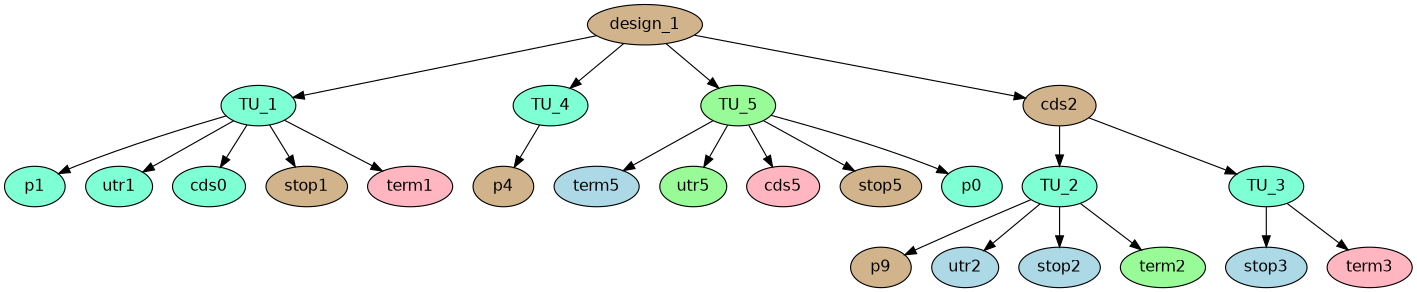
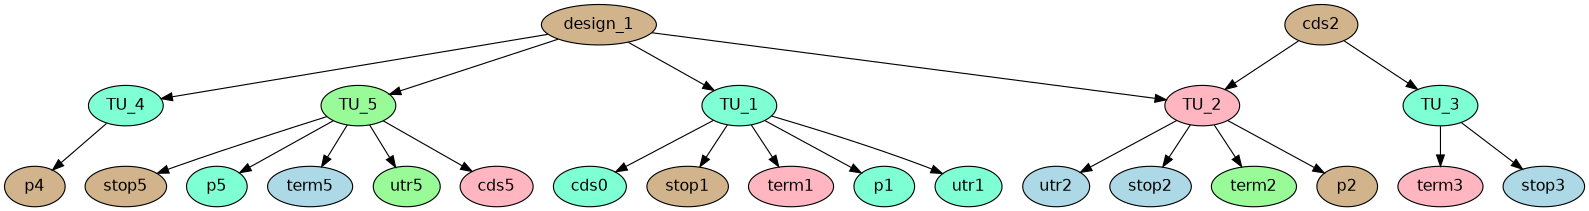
  digraph {
    fontname="DejaVu Sans"
    node [fillcolor=aquamarine fontname="DejaVu Sans" style=filled]
    edge [fontname="DejaVu Sans"]
    n1 [fillcolor=tan label=design_1]
    n2 [label=TU_1]
-   n3 [label=TU_2]
+   n3 [fillcolor=lightpink label=TU_2]
    n4 [label=TU_4]
    n5 [fillcolor=palegreen label=TU_5]
    n6 [label=p1]
    n7 [label=utr1]
    n8 [label=cds0]
    n9 [fillcolor=tan label=stop1]
    n10 [fillcolor=lightpink label=term1]
-   n11 [fillcolor=tan label=p9]
+   n11 [fillcolor=tan label=p2]
    n12 [fillcolor=lightblue label=utr2]
    n13 [fillcolor=lightblue label=stop2]
    n14 [fillcolor=palegreen label=term2]
    n15 [fillcolor=tan label=p4]
    n16 [fillcolor=lightblue label=term5]
    n17 [fillcolor=palegreen label=utr5]
    n18 [fillcolor=lightpink label=cds5]
    n19 [fillcolor=tan label=stop5]
-   n20 [label=p0]
+   n20 [label=p5]
    n21 [fillcolor=tan label=cds2]
    n22 [label=TU_3]
    n23 [fillcolor=lightblue label=stop3]
    n24 [fillcolor=lightpink label=term3]
    n1 -> n2
-   n1 -> n21
+   n1 -> n3
    n1 -> n4
    n1 -> n5
    n2 -> n6
    n2 -> n7
    n2 -> n8
    n2 -> n9
    n2 -> n10
    n3 -> n11
    n3 -> n12
    n3 -> n13
    n3 -> n14
    n4 -> n15
    n5 -> n16
    n5 -> n17
    n5 -> n18
    n5 -> n19
    n5 -> n20
    n21 -> n3
    n21 -> n22
    n22 -> n23
    n22 -> n24
  }
